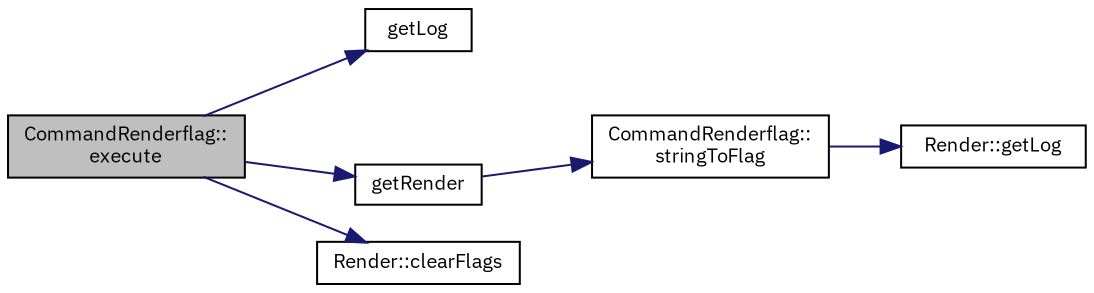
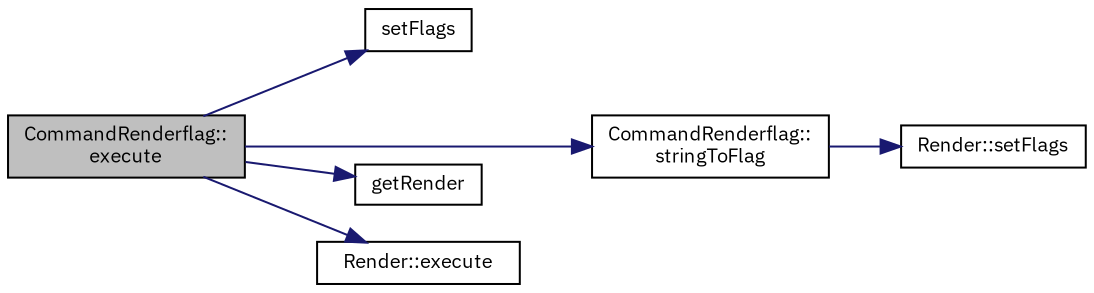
  digraph {
    fontname="IBM Plex Sans"
    rankdir=LR
    node [color=black fillcolor=white fontname="IBM Plex Sans" fontsize=10 shape=record style=filled]
    edge [color=midnightblue fontname="IBM Plex Sans" fontsize=10 labelfontname=Helvetica labelfontsize=10 style=solid]
    n1 [fillcolor=grey75 fontcolor=black height=0.2 label="CommandRenderflag::\lexecute" width=0.4]
-   n2 [height=0.2 label=getLog width=0.4]
+   n2 [height=0.2 label=setFlags width=0.4]
    n3 [height=0.2 label="CommandRenderflag::\lstringToFlag" width=0.4]
    n4 [height=0.2 label=getRender width=0.4]
-   n5 [height=0.2 label="Render::clearFlags" width=0.4]
-   n6 [height=0.2 label="Render::getLog" width=0.4]
+   n5 [height=0.2 label="Render::execute" width=0.4]
+   n6 [height=0.2 label="Render::setFlags" width=0.4]
    n1 -> n2
-   n4 -> n3
+   n1 -> n3
    n1 -> n4
    n1 -> n5
    n3 -> n6
  }
